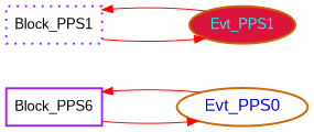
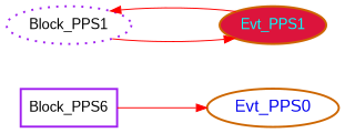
  digraph {
    fontname="Liberation Sans"
    mindist=1.0
    nodesep=0.6
    rankdir=LR
    ranksep=1.0
    root=Demo
    node [beamproc=undefined bpentry=false bpexit=false color=purple cpu=0 fillcolor=white fontname="Liberation Sans" patentry=false patexit=true pattern=PPS0_TEST penwidth=2 shape=rectangle style=filled type=tmsg]
    edge [color=red fontname="Liberation Sans" type=defdst]
    n1 [flags="0x00008007" label=Block_PPS6 qhi=false qil=false qlo=false tperiod=1000000000 type=block]
    Evt_PPS0 [beamin=0 bpcstart=0 bpid=0 color=darkorange3 evtno=0 fid=1 flags="0x00022002" fontcolor=blue2 fontsize=16 gid=0 par="0x0000000000000234" patentry=true patexit=false reqnobeam=0 shape=oval sid=0 tef=0 toffs=0 vacc=0]
-   Block_PPS1 [cpu=1 fillcolor=rosybrown1 flags="0x00008208" pattern=PPS1_TEST qhi=false qil=false qlo=false style=dotted tperiod=1000000000 type=blockalign]
+   Block_PPS1 [cpu=1 fillcolor=rosybrown1 flags="0x00008208" pattern=PPS1_TEST qhi=false qil=false qlo=false shape=ellipse style=dotted tperiod=1000000000 type=blockalign]
    Evt_PPS1 [beamin=0 bpcstart=0 bpid=0 color=darkorange3 cpu=1 evtno=0 fid=1 fillcolor=crimson flags="0x00012202" fontcolor=cyan gid=0 par="0x0000000000000234" patentry=true patexit=false pattern=PPS1_TEST reqnobeam=0 shape=oval sid=0 tef=0 toffs=0 vacc=0]
    n1 -> Evt_PPS0
-   Evt_PPS0 -> n1
    Block_PPS1 -> Evt_PPS1
    Evt_PPS1 -> Block_PPS1
  }
